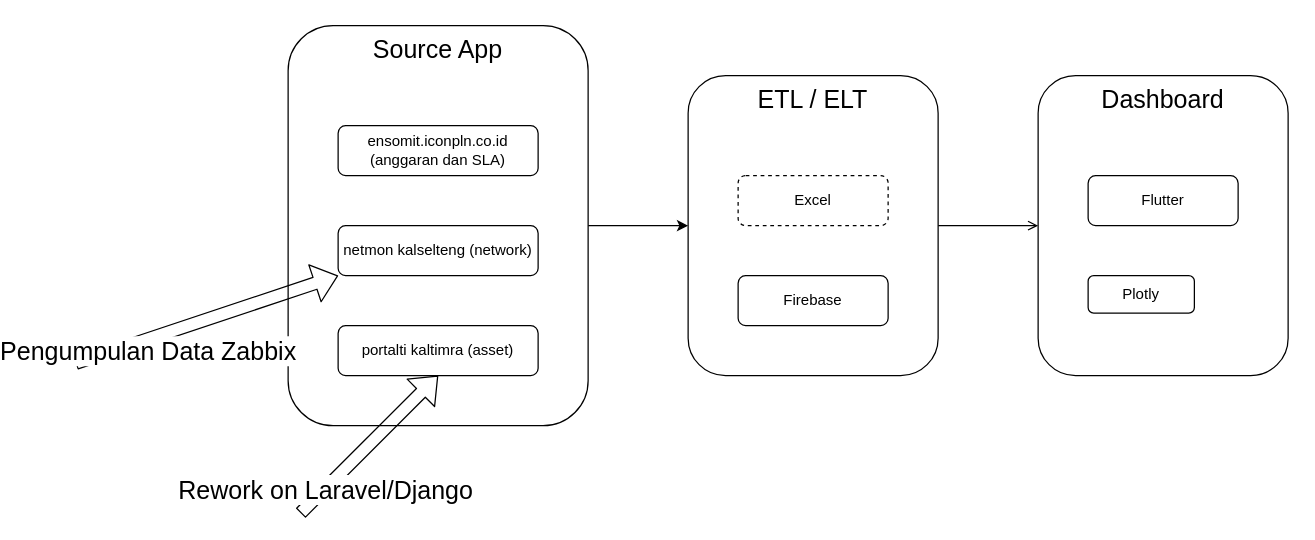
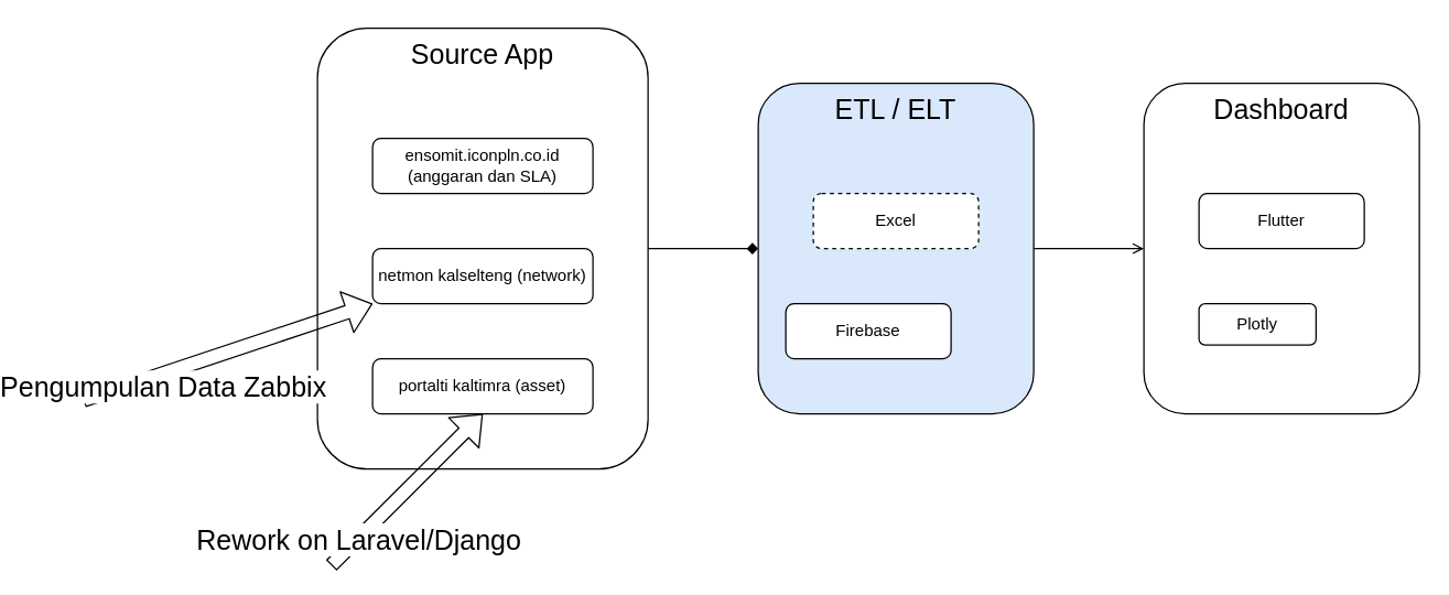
  <mxCell id="0" />
  <mxCell id="1" parent="0" />
- <mxCell id="2" value="" style="edgeStyle=orthogonalEdgeStyle;rounded=0;orthogonalLoop=1;jettySize=auto;html=1;fontSize=20;entryX=0;entryY=0.5;entryDx=0;entryDy=0;" parent="1" source="3" target="8" edge="1"><mxGeometry relative="1" as="geometry"><Array as="points" /></mxGeometry></mxCell>
+ <mxCell id="2" value="" style="edgeStyle=orthogonalEdgeStyle;rounded=0;orthogonalLoop=1;jettySize=auto;html=1;fontSize=20;entryX=0;entryY=0.5;entryDx=0;entryDy=0;endArrow=diamond;" parent="1" source="3" target="8" edge="1"><mxGeometry relative="1" as="geometry"><Array as="points" /></mxGeometry></mxCell>
  <mxCell id="3" value="Source App" style="rounded=1;whiteSpace=wrap;html=1;verticalAlign=top;fontSize=20;" parent="1" vertex="1"><mxGeometry x="190" y="20" width="240" height="320" as="geometry" /></mxCell>
  <mxCell id="4" value="ensomit.iconpln.co.id (anggaran dan SLA)" style="rounded=1;whiteSpace=wrap;html=1;" parent="1" vertex="1"><mxGeometry x="230" y="100" width="160" height="40" as="geometry" /></mxCell>
  <mxCell id="5" value="netmon kalselteng (network)" style="rounded=1;whiteSpace=wrap;html=1;" parent="1" vertex="1"><mxGeometry x="230" y="180" width="160" height="40" as="geometry" /></mxCell>
  <mxCell id="6" value="portalti kaltimra (asset)" style="rounded=1;whiteSpace=wrap;html=1;" parent="1" vertex="1"><mxGeometry x="230" y="260" width="160" height="40" as="geometry" /></mxCell>
  <mxCell id="7" value="" style="edgeStyle=orthogonalEdgeStyle;rounded=0;orthogonalLoop=1;jettySize=auto;html=1;fontSize=20;endArrow=open;" parent="1" source="8" target="11" edge="1"><mxGeometry relative="1" as="geometry" /></mxCell>
- <mxCell id="8" value="ETL / ELT" style="rounded=1;whiteSpace=wrap;html=1;verticalAlign=top;fontSize=20;" parent="1" vertex="1"><mxGeometry x="510" y="60" width="200" height="240" as="geometry" /></mxCell>
+ <mxCell id="8" value="ETL / ELT" style="rounded=1;whiteSpace=wrap;html=1;verticalAlign=top;fontSize=20;fillColor=#dae8fc;" parent="1" vertex="1"><mxGeometry x="510" y="60" width="200" height="240" as="geometry" /></mxCell>
  <mxCell id="9" value="Excel" style="rounded=1;whiteSpace=wrap;html=1;dashed=1;" parent="1" vertex="1"><mxGeometry x="550" y="140" width="120" height="40" as="geometry" /></mxCell>
- <mxCell id="10" value="Firebase" style="rounded=1;whiteSpace=wrap;html=1;" parent="1" vertex="1"><mxGeometry x="550" y="220" width="120" height="40" as="geometry" /></mxCell>
+ <mxCell id="10" value="Firebase" style="rounded=1;whiteSpace=wrap;html=1;" parent="1" vertex="1"><mxGeometry x="530" y="220" width="120" height="40" as="geometry" /></mxCell>
  <mxCell id="11" value="Dashboard" style="rounded=1;whiteSpace=wrap;html=1;verticalAlign=top;fontSize=20;" parent="1" vertex="1"><mxGeometry x="790" y="60" width="200" height="240" as="geometry" /></mxCell>
  <mxCell id="12" value="Flutter" style="rounded=1;whiteSpace=wrap;html=1;" parent="1" vertex="1"><mxGeometry x="830" y="140" width="120" height="40" as="geometry" /></mxCell>
  <mxCell id="13" value="Plotly" style="rounded=1;whiteSpace=wrap;html=1;" parent="1" vertex="1"><mxGeometry x="830" y="220" width="85" height="30" as="geometry" /></mxCell>
  <mxCell id="14" value="" style="shape=flexArrow;endArrow=classic;html=1;fontSize=20;entryX=0.5;entryY=1;entryDx=0;entryDy=0;" parent="1" target="6" edge="1"><mxGeometry width="50" height="50" relative="1" as="geometry"><mxPoint x="200" y="410" as="sourcePoint" /><mxPoint x="250" y="360" as="targetPoint" /></mxGeometry></mxCell>
  <mxCell id="15" value="Rework on Laravel/Django" style="edgeLabel;html=1;align=center;verticalAlign=middle;resizable=0;points=[];fontSize=20;" parent="14" vertex="1" connectable="0"><mxGeometry x="-0.645" y="1" relative="1" as="geometry"><mxPoint y="1" as="offset" /></mxGeometry></mxCell>
  <mxCell id="16" value="" style="shape=flexArrow;endArrow=classic;html=1;fontSize=20;entryX=0;entryY=1;entryDx=0;entryDy=0;" parent="1" target="5" edge="1"><mxGeometry width="50" height="50" relative="1" as="geometry"><mxPoint x="20" y="290" as="sourcePoint" /><mxPoint x="150" y="210" as="targetPoint" /></mxGeometry></mxCell>
  <mxCell id="17" value="Pengumpulan Data Zabbix" style="edgeLabel;html=1;align=center;verticalAlign=middle;resizable=0;points=[];fontSize=20;" parent="16" vertex="1" connectable="0"><mxGeometry x="-0.48" y="-8" relative="1" as="geometry"><mxPoint as="offset" /></mxGeometry></mxCell>
